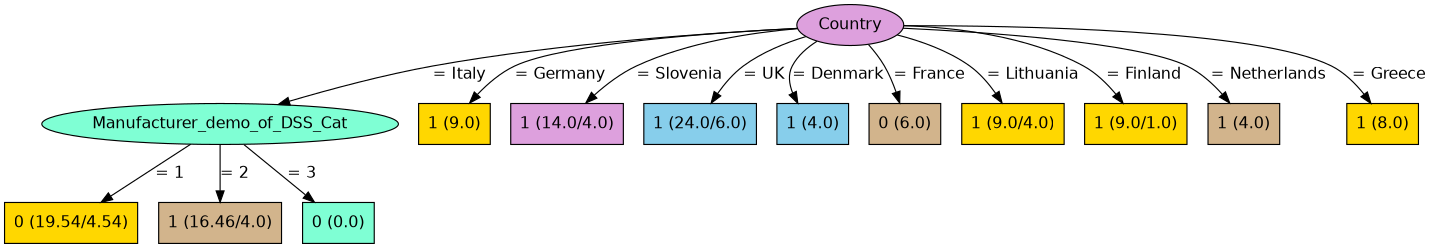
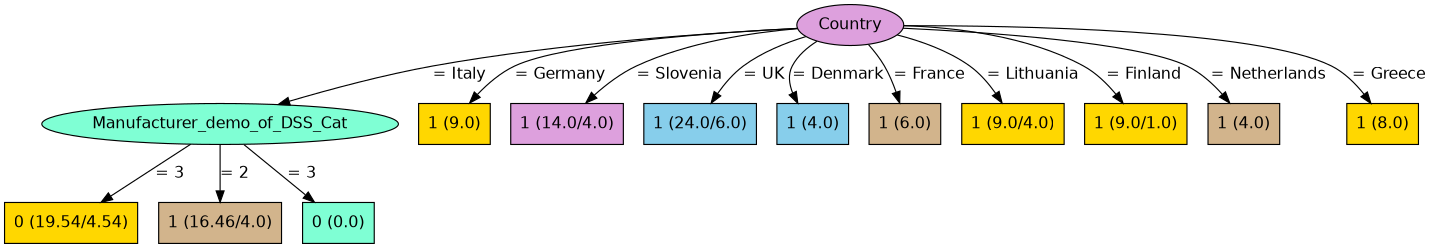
  digraph {
    fontname="DejaVu Sans"
    node [fillcolor=gold fontname="DejaVu Sans" style=filled shape=box]
    edge [fontname="DejaVu Sans"]
    n1 [fillcolor=plum label=Country shape=""]
    n2 [fillcolor=aquamarine label=Manufacturer_demo_of_DSS_Cat shape=""]
    n3 [label="1 (9.0)"]
    n4 [fillcolor=plum label="1 (14.0/4.0)"]
    n5 [fillcolor=skyblue label="1 (24.0/6.0)"]
    n6 [fillcolor=skyblue label="1 (4.0)"]
-   n7 [fillcolor=tan label="0 (6.0)"]
+   n7 [fillcolor=tan label="1 (6.0)"]
    n8 [label="1 (9.0/4.0)"]
    n9 [label="1 (9.0/1.0)"]
    n10 [fillcolor=tan label="1 (4.0)"]
    n11 [label="1 (8.0)"]
    n12 [label="0 (19.54/4.54)"]
    n13 [fillcolor=tan label="1 (16.46/4.0)"]
    n14 [fillcolor=aquamarine label="0 (0.0)"]
    n1 -> n2 [label="= Italy"]
    n1 -> n3 [label="= Germany"]
    n1 -> n4 [label="= Slovenia"]
    n1 -> n5 [label="= UK"]
    n1 -> n6 [label="= Denmark"]
    n1 -> n7 [label="= France"]
    n1 -> n8 [label="= Lithuania"]
    n1 -> n9 [label="= Finland"]
    n1 -> n10 [label="= Netherlands"]
    n1 -> n11 [label="= Greece"]
-   n2 -> n12 [label="= 1"]
+   n2 -> n12 [label="= 3"]
    n2 -> n13 [label="= 2"]
    n2 -> n14 [label="= 3"]
  }
